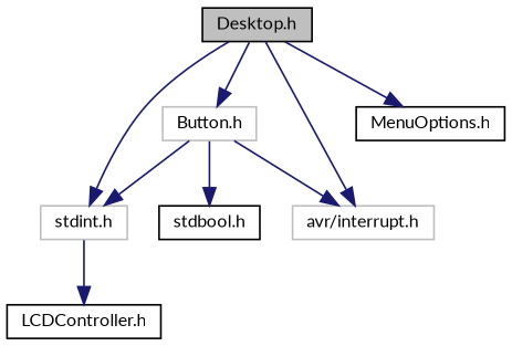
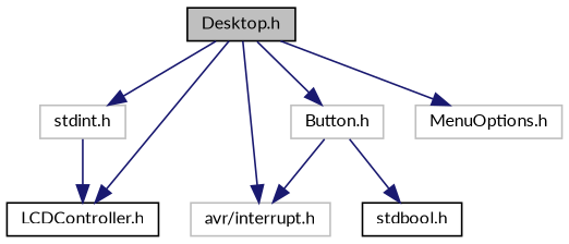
  digraph {
    fontname=Lato
    node [color=black fillcolor=white fontname=Lato fontsize=10 shape=record style=filled]
    edge [color=midnightblue fontname=Lato fontsize=10 labelfontname=TimesNewRoman labelfontsize=10 style=solid]
    n1 [fillcolor=grey75 fontcolor=black height=0.2 label="Desktop.h" width=0.4]
    n2 [color=grey75 height=0.2 label="stdint.h" width=0.4]
    n3 [color=grey75 height=0.2 label="avr/interrupt.h" width=0.4]
    n4 [height=0.2 label="LCDController.h" width=0.4]
    n5 [color=grey75 height=0.2 label="Button.h" width=0.4]
-   n6 [height=0.2 label="MenuOptions.h" width=0.4]
+   n6 [color=grey75 height=0.2 label="MenuOptions.h" width=0.4]
    n7 [height=0.2 label="stdbool.h" width=0.4]
    n1 -> n2
    n1 -> n3
+   n1 -> n4
    n1 -> n5
    n1 -> n6
    n2 -> n4
-   n5 -> n2
    n5 -> n3
    n5 -> n7
  }
